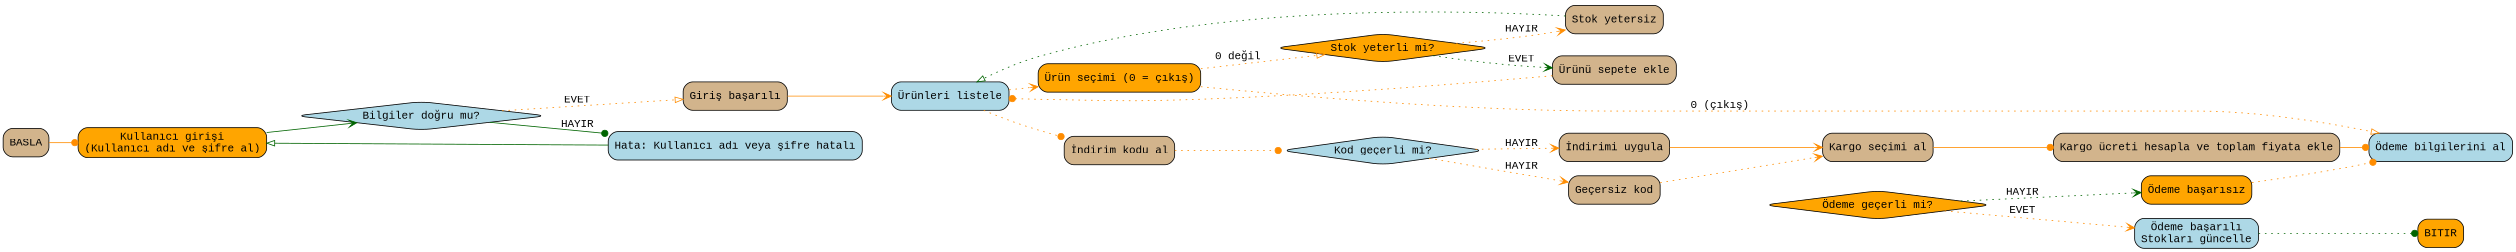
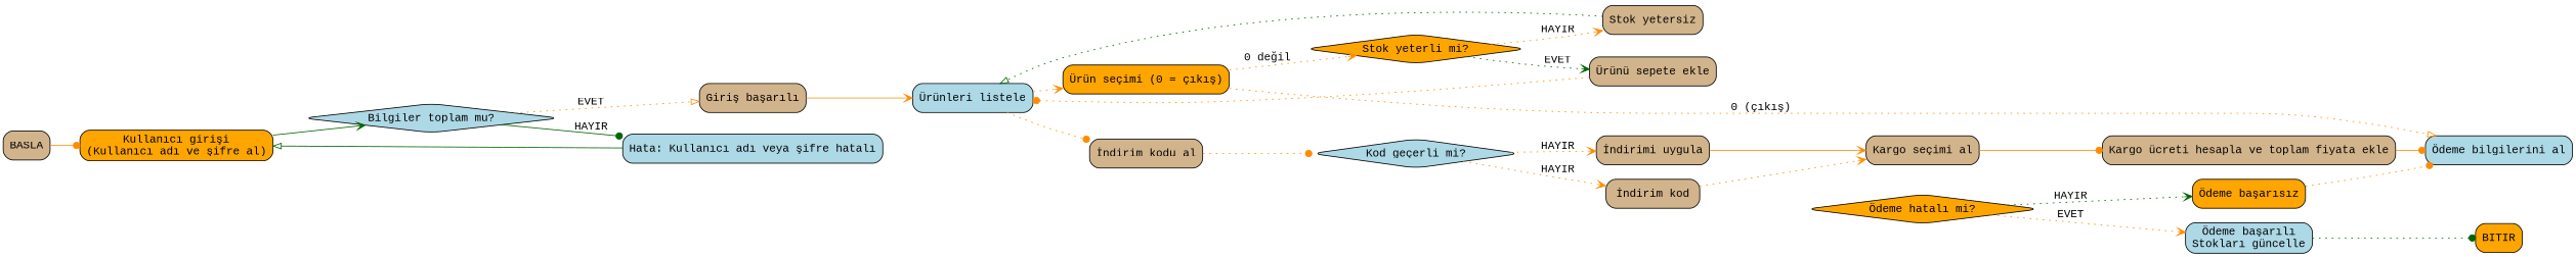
  digraph {
    fontname="Liberation Mono"
    rankdir=LR
    node [fillcolor=tan fontname="Liberation Mono" shape=box style="rounded,filled"]
    edge [arrowhead=vee color=darkorange fontname="Liberation Mono" style=dotted]
    n1 [label=BASLA]
    n2 [fillcolor=orange label="Kullanıcı girişi\n(Kullanıcı adı ve şifre al)"]
-   n3 [fillcolor=lightblue label="Bilgiler doğru mu?" shape=diamond]
+   n3 [fillcolor=lightblue label="Bilgiler toplam mu?" shape=diamond]
    n4 [fillcolor=lightblue label="Hata: Kullanıcı adı veya şifre hatalı"]
    n5 [label="Giriş başarılı"]
    n6 [fillcolor=lightblue label="Ürünleri listele"]
    n7 [fillcolor=orange label="Ürün seçimi (0 = çıkış)"]
    n8 [label="İndirim kodu al"]
    n9 [fillcolor=orange label="Stok yeterli mi?" shape=diamond]
    n10 [fillcolor=lightblue label="Ödeme bilgilerini al"]
    n11 [fillcolor=lightblue label="Kod geçerli mi?" shape=diamond]
    n12 [label="Ürünü sepete ekle"]
    n13 [label="Stok yetersiz"]
    n14 [label="İndirimi uygula"]
-   n15 [label="Geçersiz kod"]
+   n15 [label="İndirim kod"]
    n16 [label="Kargo seçimi al"]
    n17 [label="Kargo ücreti hesapla ve toplam fiyata ekle"]
-   n18 [fillcolor=orange label="Ödeme geçerli mi?" shape=diamond]
+   n18 [fillcolor=orange label="Ödeme hatalı mi?" shape=diamond]
    n19 [fillcolor=lightblue label="Ödeme başarılı\nStokları güncelle"]
    n20 [fillcolor=orange label="Ödeme başarısız"]
    n21 [fillcolor=orange label=BITIR]
    n1 -> n2 [arrowhead=dot style=solid]
    n2 -> n3 [color=darkgreen style=solid]
    n3 -> n4 [arrowhead=dot color=darkgreen label=HAYIR style=solid]
    n3 -> n5 [arrowhead=onormal label=EVET]
    n4 -> n2 [arrowhead=onormal color=darkgreen style=solid]
    n5 -> n6 [style=solid]
    n6 -> n7
    n6 -> n8 [arrowhead=dot]
-   n7 -> n9 [arrowhead=onormal label="0 değil"]
+   n7 -> n9 [label="0 değil"]
    n7 -> n10 [arrowhead=onormal label="0 (çıkış)"]
    n8 -> n11 [arrowhead=dot]
    n9 -> n12 [color=darkgreen label=EVET]
    n9 -> n13 [label=HAYIR]
    n11 -> n14 [label=HAYIR]
    n11 -> n15 [label=HAYIR]
    n12 -> n6 [arrowhead=dot]
    n13 -> n6 [arrowhead=onormal color=darkgreen]
    n14 -> n16 [style=solid]
    n15 -> n16
    n16 -> n17 [arrowhead=dot style=solid]
    n17 -> n10 [arrowhead=dot style=solid]
    n18 -> n19 [label=EVET]
    n18 -> n20 [color=darkgreen label=HAYIR]
    n19 -> n21 [arrowhead=dot color=darkgreen]
    n20 -> n10 [arrowhead=dot]
  }
